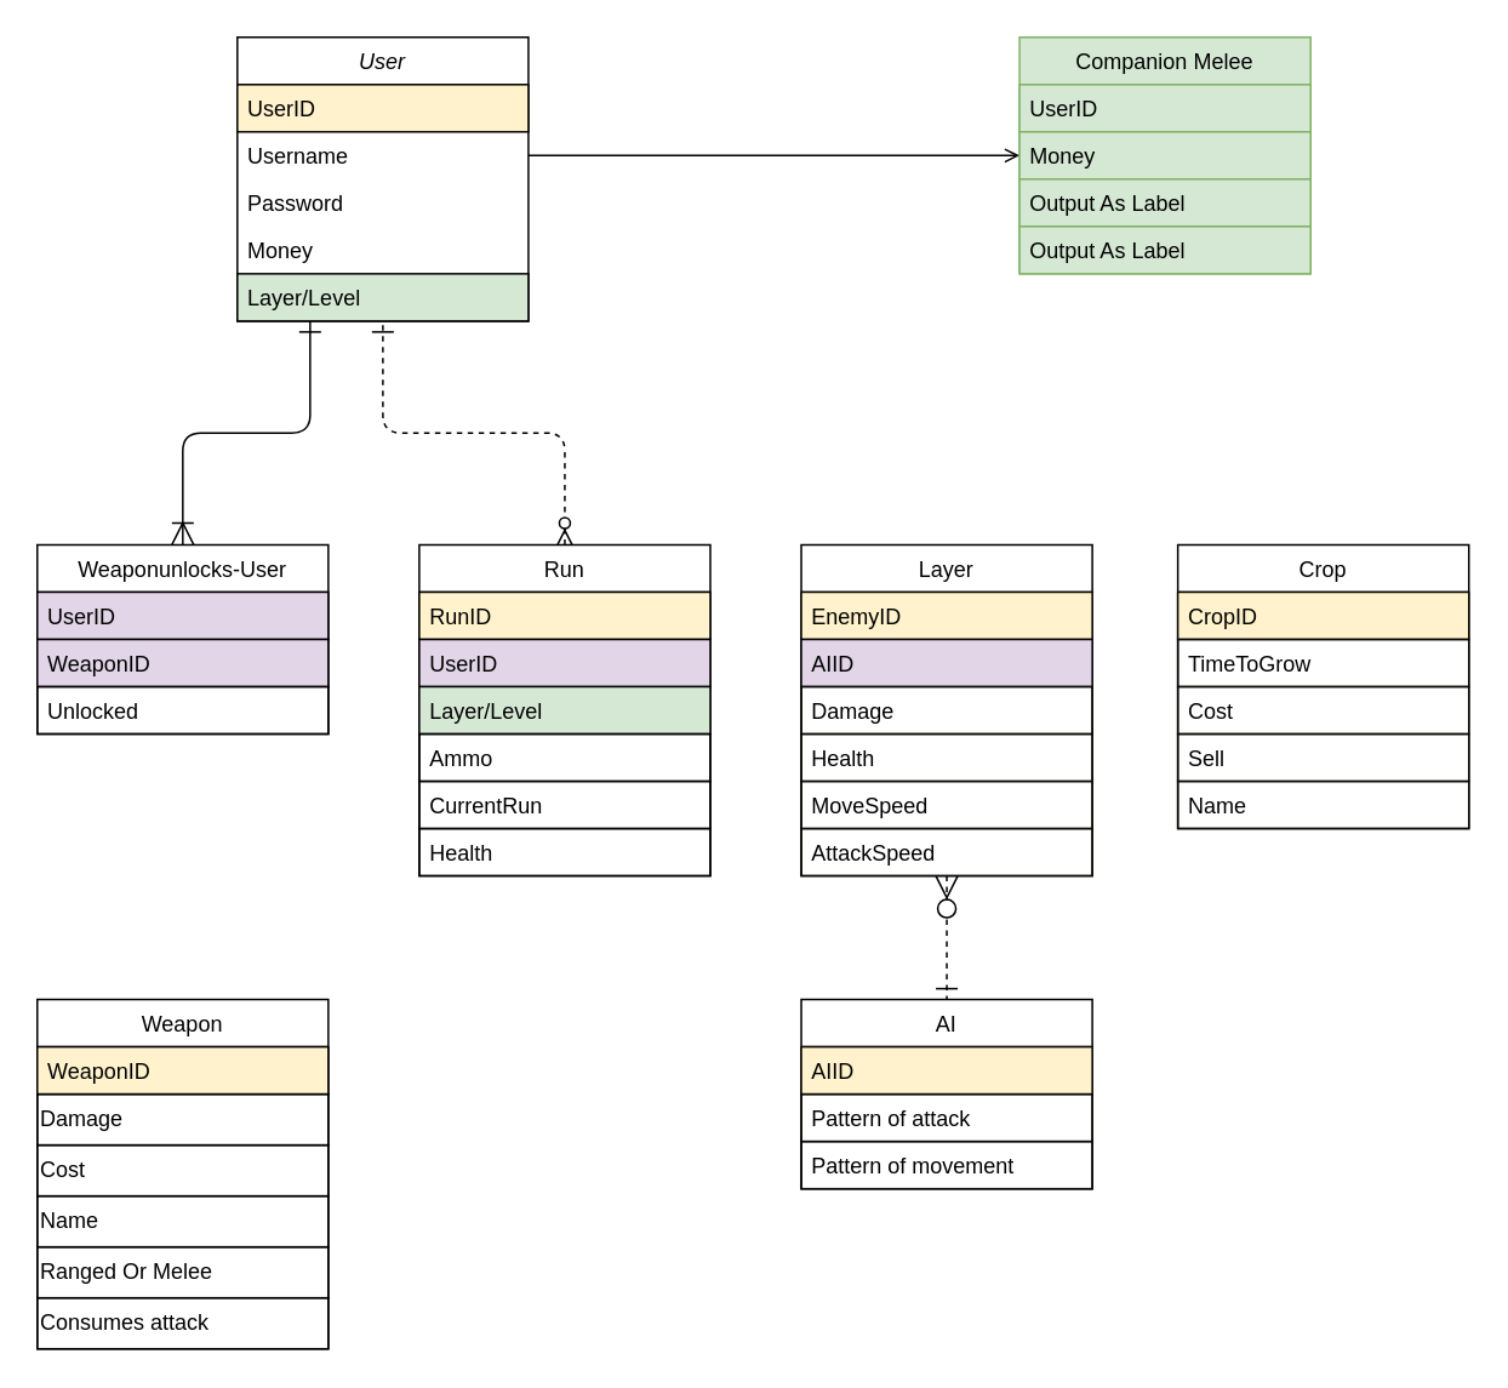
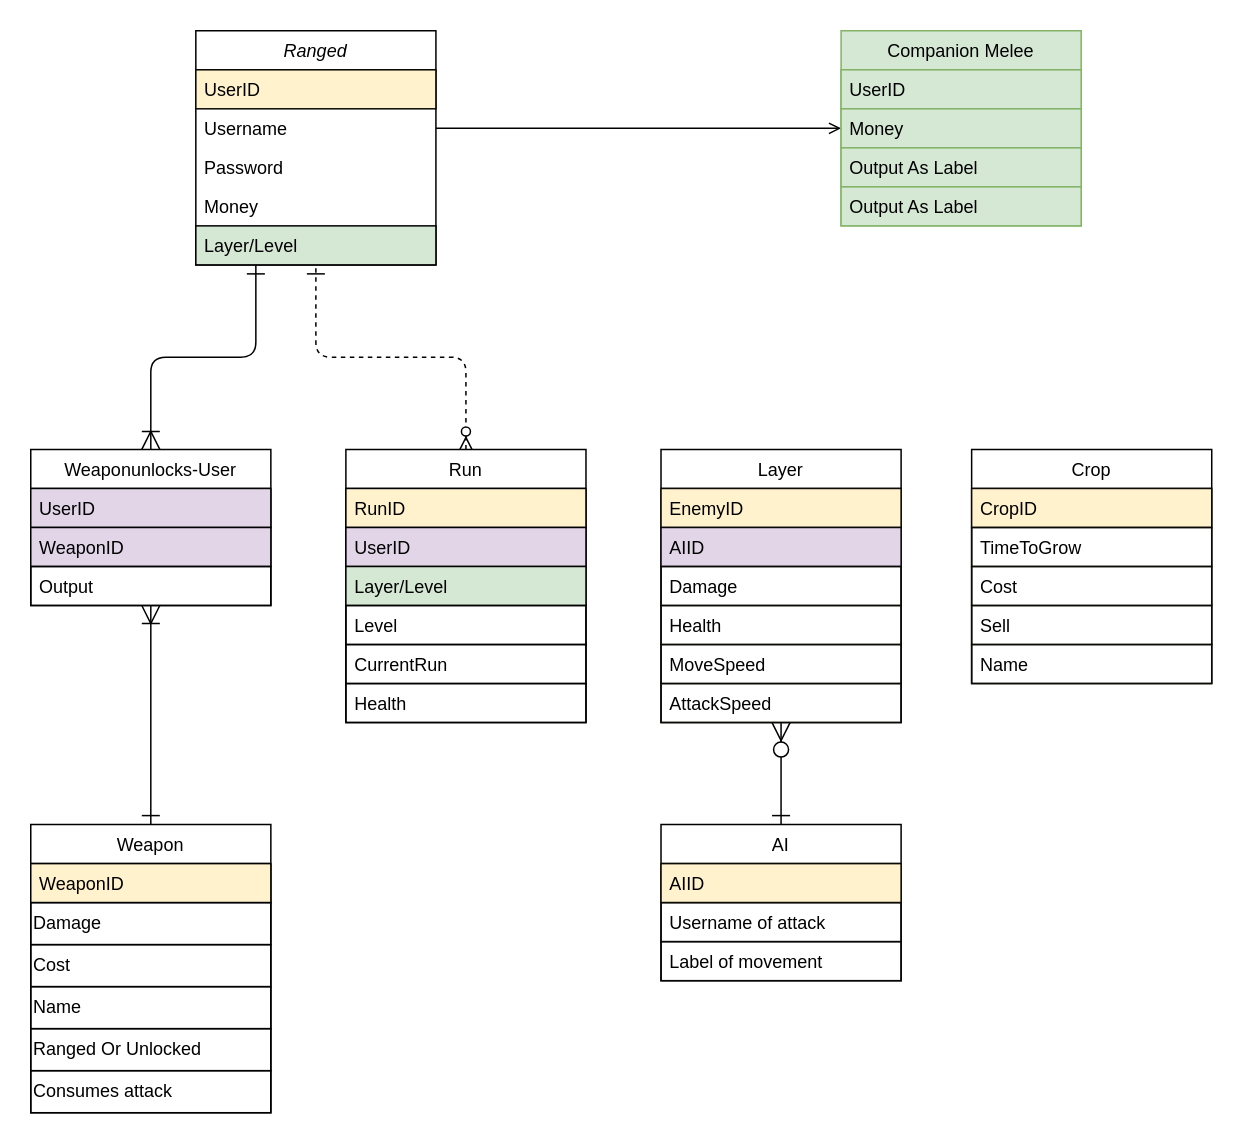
  <mxCell id="0" />
  <mxCell id="1" parent="0" />
  <mxCell id="2" value="" style="endArrow=ERone;endSize=10;endFill=0;shadow=0;strokeWidth=1;rounded=1;edgeStyle=orthogonalEdgeStyle;elbow=vertical;entryX=0.5;entryY=1;entryDx=0;entryDy=0;exitX=0.5;exitY=0;exitDx=0;exitDy=0;startArrow=ERzeroToMany;startFill=1;dashed=1;" parent="1" source="28" target="11" edge="1"><mxGeometry width="160" relative="1" as="geometry"><mxPoint x="350" y="389" as="sourcePoint" /><mxPoint x="180" y="202" as="targetPoint" /></mxGeometry></mxCell>
  <mxCell id="3" value="" style="endArrow=open;shadow=0;strokeWidth=1;rounded=0;endFill=1;edgeStyle=elbowEdgeStyle;elbow=vertical;" parent="1" source="11" target="4" edge="1"><mxGeometry x="0.5" y="41" relative="1" as="geometry"><mxPoint x="360" y="191" as="sourcePoint" /><mxPoint x="520" y="191" as="targetPoint" /><mxPoint x="-40" y="32" as="offset" /></mxGeometry></mxCell>
  <mxCell id="4" value="Companion Melee" style="swimlane;fontStyle=0;align=center;verticalAlign=top;childLayout=stackLayout;horizontal=1;startSize=26;horizontalStack=0;resizeParent=1;resizeLast=0;collapsible=1;marginBottom=0;rounded=0;shadow=0;strokeWidth=1;fillColor=#d5e8d4;strokeColor=#82b366;" parent="1" vertex="1"><mxGeometry x="560" y="20" width="160" height="130" as="geometry"><mxRectangle x="550" y="140" width="160" height="26" as="alternateBounds" /></mxGeometry></mxCell>
  <mxCell id="5" value="UserID" style="text;align=left;verticalAlign=top;spacingLeft=4;spacingRight=4;overflow=hidden;rotatable=0;points=[[0,0.5],[1,0.5]];portConstraint=eastwest;rounded=0;shadow=0;html=0;fillColor=#d5e8d4;strokeColor=#82b366;" parent="4" vertex="1"><mxGeometry y="26" width="160" height="26" as="geometry" /></mxCell>
  <mxCell id="6" value="Money" style="text;align=left;verticalAlign=top;spacingLeft=4;spacingRight=4;overflow=hidden;rotatable=0;points=[[0,0.5],[1,0.5]];portConstraint=eastwest;strokeColor=#82b366;fillColor=#d5e8d4;" parent="4" vertex="1"><mxGeometry y="52" width="160" height="26" as="geometry" /></mxCell>
  <mxCell id="7" value="Output As Label" style="text;align=left;verticalAlign=top;spacingLeft=4;spacingRight=4;overflow=hidden;rotatable=0;points=[[0,0.5],[1,0.5]];portConstraint=eastwest;strokeColor=#82b366;fillColor=#d5e8d4;" parent="4" vertex="1"><mxGeometry y="78" width="160" height="26" as="geometry" /></mxCell>
  <mxCell id="8" value="Output As Label" style="text;align=left;verticalAlign=top;spacingLeft=4;spacingRight=4;overflow=hidden;rotatable=0;points=[[0,0.5],[1,0.5]];portConstraint=eastwest;strokeColor=#82b366;fillColor=#d5e8d4;" vertex="1" parent="4"><mxGeometry y="104" width="160" height="26" as="geometry" /></mxCell>
  <mxCell id="9" value="" style="endArrow=ERone;startArrow=ERoneToMany;html=1;entryX=0.25;entryY=1;entryDx=0;entryDy=0;exitX=0.5;exitY=0;exitDx=0;exitDy=0;startFill=0;endFill=0;rounded=1;edgeStyle=orthogonalEdgeStyle;startSize=10;endSize=10;" edge="1" parent="1" source="17" target="11"><mxGeometry width="50" height="50" relative="1" as="geometry"><mxPoint x="370" y="449" as="sourcePoint" /><mxPoint x="420" y="399" as="targetPoint" /></mxGeometry></mxCell>
- <mxCell id="11" value="User" style="swimlane;fontStyle=2;align=center;verticalAlign=top;childLayout=stackLayout;horizontal=1;startSize=26;horizontalStack=0;resizeParent=1;resizeLast=0;collapsible=1;marginBottom=0;rounded=0;shadow=0;strokeWidth=1;" parent="1" vertex="1"><mxGeometry x="130" y="20" width="160" height="156" as="geometry"><mxRectangle x="230" y="140" width="160" height="26" as="alternateBounds" /></mxGeometry></mxCell>
+ <mxCell id="10" value="" style="edgeStyle=orthogonalEdgeStyle;rounded=1;orthogonalLoop=1;jettySize=auto;html=1;startArrow=ERoneToMany;startFill=0;endArrow=ERone;endFill=0;endSize=10;startSize=10;" edge="1" parent="1" source="17" target="42"><mxGeometry relative="1" as="geometry"><Array as="points"><mxPoint x="100" y="529" /><mxPoint x="100" y="529" /></Array></mxGeometry></mxCell>
+ <mxCell id="11" value="Ranged" style="swimlane;fontStyle=2;align=center;verticalAlign=top;childLayout=stackLayout;horizontal=1;startSize=26;horizontalStack=0;resizeParent=1;resizeLast=0;collapsible=1;marginBottom=0;rounded=0;shadow=0;strokeWidth=1;" parent="1" vertex="1"><mxGeometry x="130" y="20" width="160" height="156" as="geometry"><mxRectangle x="230" y="140" width="160" height="26" as="alternateBounds" /></mxGeometry></mxCell>
  <mxCell id="12" value="UserID" style="text;align=left;verticalAlign=top;spacingLeft=4;spacingRight=4;overflow=hidden;rotatable=0;points=[[0,0.5],[1,0.5]];portConstraint=eastwest;fillColor=#fff2cc;strokeColor=#080703;" parent="11" vertex="1"><mxGeometry y="26" width="160" height="26" as="geometry" /></mxCell>
  <mxCell id="13" value="Username" style="text;align=left;verticalAlign=top;spacingLeft=4;spacingRight=4;overflow=hidden;rotatable=0;points=[[0,0.5],[1,0.5]];portConstraint=eastwest;rounded=0;shadow=0;html=0;" parent="11" vertex="1"><mxGeometry y="52" width="160" height="26" as="geometry" /></mxCell>
  <mxCell id="14" value="Password" style="text;align=left;verticalAlign=top;spacingLeft=4;spacingRight=4;overflow=hidden;rotatable=0;points=[[0,0.5],[1,0.5]];portConstraint=eastwest;" parent="11" vertex="1"><mxGeometry y="78" width="160" height="26" as="geometry" /></mxCell>
  <mxCell id="15" value="Money" style="text;align=left;verticalAlign=top;spacingLeft=4;spacingRight=4;overflow=hidden;rotatable=0;points=[[0,0.5],[1,0.5]];portConstraint=eastwest;rounded=0;shadow=0;html=0;" parent="11" vertex="1"><mxGeometry y="104" width="160" height="26" as="geometry" /></mxCell>
  <mxCell id="16" value="Layer/Level" style="text;align=left;verticalAlign=top;spacingLeft=4;spacingRight=4;overflow=hidden;rotatable=0;points=[[0,0.5],[1,0.5]];portConstraint=eastwest;fillColor=#d5e8d4;strokeColor=#000000;" vertex="1" parent="11"><mxGeometry y="130" width="160" height="26" as="geometry" /></mxCell>
  <mxCell id="17" value="Weaponunlocks-User" style="swimlane;fontStyle=0;align=center;verticalAlign=top;childLayout=stackLayout;horizontal=1;startSize=26;horizontalStack=0;resizeParent=1;resizeLast=0;collapsible=1;marginBottom=0;rounded=0;shadow=0;strokeWidth=1;" vertex="1" parent="1"><mxGeometry x="20" y="299" width="160" height="104" as="geometry"><mxRectangle x="130" y="380" width="160" height="26" as="alternateBounds" /></mxGeometry></mxCell>
  <mxCell id="18" value="UserID" style="text;align=left;verticalAlign=top;spacingLeft=4;spacingRight=4;overflow=hidden;rotatable=0;points=[[0,0.5],[1,0.5]];portConstraint=eastwest;fillColor=#e1d5e7;strokeColor=#000000;" vertex="1" parent="17"><mxGeometry y="26" width="160" height="26" as="geometry" /></mxCell>
  <mxCell id="19" value="WeaponID" style="text;align=left;verticalAlign=top;spacingLeft=4;spacingRight=4;overflow=hidden;rotatable=0;points=[[0,0.5],[1,0.5]];portConstraint=eastwest;rounded=0;shadow=0;html=0;fillColor=#e1d5e7;strokeColor=#000000;" vertex="1" parent="17"><mxGeometry y="52" width="160" height="26" as="geometry" /></mxCell>
- <mxCell id="20" value="Unlocked" style="text;align=left;verticalAlign=top;spacingLeft=4;spacingRight=4;overflow=hidden;rotatable=0;points=[[0,0.5],[1,0.5]];portConstraint=eastwest;strokeColor=#000000;" vertex="1" parent="17"><mxGeometry y="78" width="160" height="26" as="geometry" /></mxCell>
- <mxCell id="21" style="edgeStyle=orthogonalEdgeStyle;rounded=1;orthogonalLoop=1;jettySize=auto;html=1;entryX=0.5;entryY=0;entryDx=0;entryDy=0;startArrow=ERzeroToMany;startFill=1;startSize=10;endArrow=ERone;endFill=0;endSize=10;strokeWidth=1;dashed=1;" edge="1" parent="1" source="35" target="49"><mxGeometry relative="1" as="geometry" /></mxCell>
+ <mxCell id="20" value="Output" style="text;align=left;verticalAlign=top;spacingLeft=4;spacingRight=4;overflow=hidden;rotatable=0;points=[[0,0.5],[1,0.5]];portConstraint=eastwest;strokeColor=#000000;" vertex="1" parent="17"><mxGeometry y="78" width="160" height="26" as="geometry" /></mxCell>
+ <mxCell id="21" style="edgeStyle=orthogonalEdgeStyle;rounded=1;orthogonalLoop=1;jettySize=auto;html=1;entryX=0.5;entryY=0;entryDx=0;entryDy=0;startArrow=ERzeroToMany;startFill=1;startSize=10;endArrow=ERone;endFill=0;endSize=10;strokeWidth=1;" edge="1" parent="1" source="35" target="49"><mxGeometry relative="1" as="geometry" /></mxCell>
  <mxCell id="22" value="Crop" style="swimlane;fontStyle=0;align=center;verticalAlign=top;childLayout=stackLayout;horizontal=1;startSize=26;horizontalStack=0;resizeParent=1;resizeLast=0;collapsible=1;marginBottom=0;rounded=0;shadow=0;strokeWidth=1;" vertex="1" parent="1"><mxGeometry x="647" y="299" width="160" height="156" as="geometry"><mxRectangle x="130" y="380" width="160" height="26" as="alternateBounds" /></mxGeometry></mxCell>
  <mxCell id="23" value="CropID" style="text;align=left;verticalAlign=top;spacingLeft=4;spacingRight=4;overflow=hidden;rotatable=0;points=[[0,0.5],[1,0.5]];portConstraint=eastwest;fillColor=#fff2cc;perimeterSpacing=1;strokeColor=#0A0904;" vertex="1" parent="22"><mxGeometry y="26" width="160" height="26" as="geometry" /></mxCell>
  <mxCell id="24" value="TimeToGrow" style="text;align=left;verticalAlign=top;spacingLeft=4;spacingRight=4;overflow=hidden;rotatable=0;points=[[0,0.5],[1,0.5]];portConstraint=eastwest;perimeterSpacing=1;strokeColor=#0A0904;" vertex="1" parent="22"><mxGeometry y="52" width="160" height="26" as="geometry" /></mxCell>
  <mxCell id="25" value="Cost" style="text;align=left;verticalAlign=top;spacingLeft=4;spacingRight=4;overflow=hidden;rotatable=0;points=[[0,0.5],[1,0.5]];portConstraint=eastwest;perimeterSpacing=1;strokeColor=#0A0904;" vertex="1" parent="22"><mxGeometry y="78" width="160" height="26" as="geometry" /></mxCell>
  <mxCell id="26" value="Sell" style="text;align=left;verticalAlign=top;spacingLeft=4;spacingRight=4;overflow=hidden;rotatable=0;points=[[0,0.5],[1,0.5]];portConstraint=eastwest;perimeterSpacing=1;strokeColor=#0A0904;" vertex="1" parent="22"><mxGeometry y="104" width="160" height="26" as="geometry" /></mxCell>
  <mxCell id="27" value="Name" style="text;align=left;verticalAlign=top;spacingLeft=4;spacingRight=4;overflow=hidden;rotatable=0;points=[[0,0.5],[1,0.5]];portConstraint=eastwest;perimeterSpacing=1;strokeColor=#0A0904;" vertex="1" parent="22"><mxGeometry y="130" width="160" height="26" as="geometry" /></mxCell>
  <mxCell id="28" value="Run" style="swimlane;fontStyle=0;align=center;verticalAlign=top;childLayout=stackLayout;horizontal=1;startSize=26;horizontalStack=0;resizeParent=1;resizeLast=0;collapsible=1;marginBottom=0;rounded=0;shadow=0;strokeWidth=1;" parent="1" vertex="1"><mxGeometry x="230" y="299" width="160" height="182" as="geometry"><mxRectangle x="130" y="380" width="160" height="26" as="alternateBounds" /></mxGeometry></mxCell>
  <mxCell id="29" value="RunID" style="text;align=left;verticalAlign=top;spacingLeft=4;spacingRight=4;overflow=hidden;rotatable=0;points=[[0,0.5],[1,0.5]];portConstraint=eastwest;fillColor=#fff2cc;strokeColor=#000000;" parent="28" vertex="1"><mxGeometry y="26" width="160" height="26" as="geometry" /></mxCell>
  <mxCell id="30" value="UserID" style="text;align=left;verticalAlign=top;spacingLeft=4;spacingRight=4;overflow=hidden;rotatable=0;points=[[0,0.5],[1,0.5]];portConstraint=eastwest;fillColor=#e1d5e7;strokeColor=#000000;" vertex="1" parent="28"><mxGeometry y="52" width="160" height="26" as="geometry" /></mxCell>
  <mxCell id="31" value="Layer/Level" style="text;align=left;verticalAlign=top;spacingLeft=4;spacingRight=4;overflow=hidden;rotatable=0;points=[[0,0.5],[1,0.5]];portConstraint=eastwest;fillColor=#d5e8d4;perimeterSpacing=1;strokeColor=#040503;" vertex="1" parent="28"><mxGeometry y="78" width="160" height="26" as="geometry" /></mxCell>
- <mxCell id="32" value="Ammo" style="text;align=left;verticalAlign=top;spacingLeft=4;spacingRight=4;overflow=hidden;rotatable=0;points=[[0,0.5],[1,0.5]];portConstraint=eastwest;perimeterSpacing=1;strokeColor=#000000;" vertex="1" parent="28"><mxGeometry y="104" width="160" height="26" as="geometry" /></mxCell>
+ <mxCell id="32" value="Level" style="text;align=left;verticalAlign=top;spacingLeft=4;spacingRight=4;overflow=hidden;rotatable=0;points=[[0,0.5],[1,0.5]];portConstraint=eastwest;perimeterSpacing=1;strokeColor=#000000;" vertex="1" parent="28"><mxGeometry y="104" width="160" height="26" as="geometry" /></mxCell>
  <mxCell id="33" value="CurrentRun&#10;" style="text;align=left;verticalAlign=top;spacingLeft=4;spacingRight=4;overflow=hidden;rotatable=0;points=[[0,0.5],[1,0.5]];portConstraint=eastwest;perimeterSpacing=1;strokeColor=#000000;" vertex="1" parent="28"><mxGeometry y="130" width="160" height="26" as="geometry" /></mxCell>
  <mxCell id="34" value="Health" style="text;align=left;verticalAlign=top;spacingLeft=4;spacingRight=4;overflow=hidden;rotatable=0;points=[[0,0.5],[1,0.5]];portConstraint=eastwest;perimeterSpacing=1;strokeColor=#000000;" vertex="1" parent="28"><mxGeometry y="156" width="160" height="26" as="geometry" /></mxCell>
  <mxCell id="35" value="Layer" style="swimlane;fontStyle=0;align=center;verticalAlign=top;childLayout=stackLayout;horizontal=1;startSize=26;horizontalStack=0;resizeParent=1;resizeLast=0;collapsible=1;marginBottom=0;rounded=0;shadow=0;strokeWidth=1;" vertex="1" parent="1"><mxGeometry x="440" y="299" width="160" height="182" as="geometry"><mxRectangle x="130" y="380" width="160" height="26" as="alternateBounds" /></mxGeometry></mxCell>
  <mxCell id="36" value="EnemyID" style="text;align=left;verticalAlign=top;spacingLeft=4;spacingRight=4;overflow=hidden;rotatable=0;points=[[0,0.5],[1,0.5]];portConstraint=eastwest;fillColor=#fff2cc;perimeterSpacing=1;strokeColor=#0A0904;" vertex="1" parent="35"><mxGeometry y="26" width="160" height="26" as="geometry" /></mxCell>
  <mxCell id="37" value="AIID" style="text;align=left;verticalAlign=top;spacingLeft=4;spacingRight=4;overflow=hidden;rotatable=0;points=[[0,0.5],[1,0.5]];portConstraint=eastwest;perimeterSpacing=1;fillColor=#e1d5e7;strokeColor=#09070A;" vertex="1" parent="35"><mxGeometry y="52" width="160" height="26" as="geometry" /></mxCell>
  <mxCell id="38" value="Damage" style="text;align=left;verticalAlign=top;spacingLeft=4;spacingRight=4;overflow=hidden;rotatable=0;points=[[0,0.5],[1,0.5]];portConstraint=eastwest;perimeterSpacing=1;strokeColor=#0A0904;" vertex="1" parent="35"><mxGeometry y="78" width="160" height="26" as="geometry" /></mxCell>
  <mxCell id="39" value="Health" style="text;align=left;verticalAlign=top;spacingLeft=4;spacingRight=4;overflow=hidden;rotatable=0;points=[[0,0.5],[1,0.5]];portConstraint=eastwest;perimeterSpacing=1;strokeColor=#0A0904;" vertex="1" parent="35"><mxGeometry y="104" width="160" height="26" as="geometry" /></mxCell>
  <mxCell id="40" value="MoveSpeed" style="text;align=left;verticalAlign=top;spacingLeft=4;spacingRight=4;overflow=hidden;rotatable=0;points=[[0,0.5],[1,0.5]];portConstraint=eastwest;perimeterSpacing=1;strokeColor=#0A0904;" vertex="1" parent="35"><mxGeometry y="130" width="160" height="26" as="geometry" /></mxCell>
  <mxCell id="41" value="AttackSpeed" style="text;align=left;verticalAlign=top;spacingLeft=4;spacingRight=4;overflow=hidden;rotatable=0;points=[[0,0.5],[1,0.5]];portConstraint=eastwest;perimeterSpacing=1;strokeColor=#0A0904;" vertex="1" parent="35"><mxGeometry y="156" width="160" height="26" as="geometry" /></mxCell>
  <mxCell id="42" value="Weapon" style="swimlane;fontStyle=0;align=center;verticalAlign=top;childLayout=stackLayout;horizontal=1;startSize=26;horizontalStack=0;resizeParent=1;resizeLast=0;collapsible=1;marginBottom=0;rounded=0;shadow=0;strokeWidth=1;" vertex="1" parent="1"><mxGeometry x="20" y="549" width="160" height="192" as="geometry"><mxRectangle x="130" y="380" width="160" height="26" as="alternateBounds" /></mxGeometry></mxCell>
  <mxCell id="43" value="WeaponID" style="text;align=left;verticalAlign=top;spacingLeft=4;spacingRight=4;overflow=hidden;rotatable=0;points=[[0,0.5],[1,0.5]];portConstraint=eastwest;rounded=0;shadow=0;html=0;fillColor=#fff2cc;strokeColor=#000000;" vertex="1" parent="42"><mxGeometry y="26" width="160" height="26" as="geometry" /></mxCell>
  <mxCell id="44" value="Damage" style="text;fillColor=none;align=left;verticalAlign=top;rounded=0;perimeterSpacing=1;strokeColor=#000000;" vertex="1" parent="42"><mxGeometry y="52" width="160" height="28" as="geometry" /></mxCell>
  <mxCell id="45" value="Cost" style="text;fillColor=none;align=left;verticalAlign=top;rounded=0;perimeterSpacing=1;strokeColor=#000000;" vertex="1" parent="42"><mxGeometry y="80" width="160" height="28" as="geometry" /></mxCell>
  <mxCell id="46" value="Name" style="text;fillColor=none;align=left;verticalAlign=top;rounded=0;perimeterSpacing=1;strokeColor=#000000;" vertex="1" parent="42"><mxGeometry y="108" width="160" height="28" as="geometry" /></mxCell>
- <mxCell id="47" value="Ranged Or Melee" style="text;fillColor=none;align=left;verticalAlign=top;rounded=0;perimeterSpacing=1;strokeColor=#000000;" vertex="1" parent="42"><mxGeometry y="136" width="160" height="28" as="geometry" /></mxCell>
+ <mxCell id="47" value="Ranged Or Unlocked" style="text;fillColor=none;align=left;verticalAlign=top;rounded=0;perimeterSpacing=1;strokeColor=#000000;" vertex="1" parent="42"><mxGeometry y="136" width="160" height="28" as="geometry" /></mxCell>
  <mxCell id="48" value="Consumes attack" style="text;fillColor=none;align=left;verticalAlign=top;rounded=0;perimeterSpacing=1;strokeColor=#000000;" vertex="1" parent="42"><mxGeometry y="164" width="160" height="28" as="geometry" /></mxCell>
  <mxCell id="49" value="AI" style="swimlane;fontStyle=0;align=center;verticalAlign=top;childLayout=stackLayout;horizontal=1;startSize=26;horizontalStack=0;resizeParent=1;resizeLast=0;collapsible=1;marginBottom=0;rounded=0;shadow=0;strokeWidth=1;" vertex="1" parent="1"><mxGeometry x="440" y="549" width="160" height="104" as="geometry"><mxRectangle x="460" y="550" width="160" height="26" as="alternateBounds" /></mxGeometry></mxCell>
  <mxCell id="50" value="AIID" style="text;align=left;verticalAlign=top;spacingLeft=4;spacingRight=4;overflow=hidden;rotatable=0;points=[[0,0.5],[1,0.5]];portConstraint=eastwest;fillColor=#fff2cc;perimeterSpacing=1;strokeColor=#0A0904;" vertex="1" parent="49"><mxGeometry y="26" width="160" height="26" as="geometry" /></mxCell>
- <mxCell id="51" value="Pattern of attack" style="text;align=left;verticalAlign=top;spacingLeft=4;spacingRight=4;overflow=hidden;rotatable=0;points=[[0,0.5],[1,0.5]];portConstraint=eastwest;perimeterSpacing=1;strokeColor=#0A0904;" vertex="1" parent="49"><mxGeometry y="52" width="160" height="26" as="geometry" /></mxCell>
- <mxCell id="52" value="Pattern of movement" style="text;align=left;verticalAlign=top;spacingLeft=4;spacingRight=4;overflow=hidden;rotatable=0;points=[[0,0.5],[1,0.5]];portConstraint=eastwest;perimeterSpacing=1;strokeColor=#070508;" vertex="1" parent="49"><mxGeometry y="78" width="160" height="26" as="geometry" /></mxCell>
+ <mxCell id="51" value="Username of attack" style="text;align=left;verticalAlign=top;spacingLeft=4;spacingRight=4;overflow=hidden;rotatable=0;points=[[0,0.5],[1,0.5]];portConstraint=eastwest;perimeterSpacing=1;strokeColor=#0A0904;" vertex="1" parent="49"><mxGeometry y="52" width="160" height="26" as="geometry" /></mxCell>
+ <mxCell id="52" value="Label of movement" style="text;align=left;verticalAlign=top;spacingLeft=4;spacingRight=4;overflow=hidden;rotatable=0;points=[[0,0.5],[1,0.5]];portConstraint=eastwest;perimeterSpacing=1;strokeColor=#070508;" vertex="1" parent="49"><mxGeometry y="78" width="160" height="26" as="geometry" /></mxCell>
